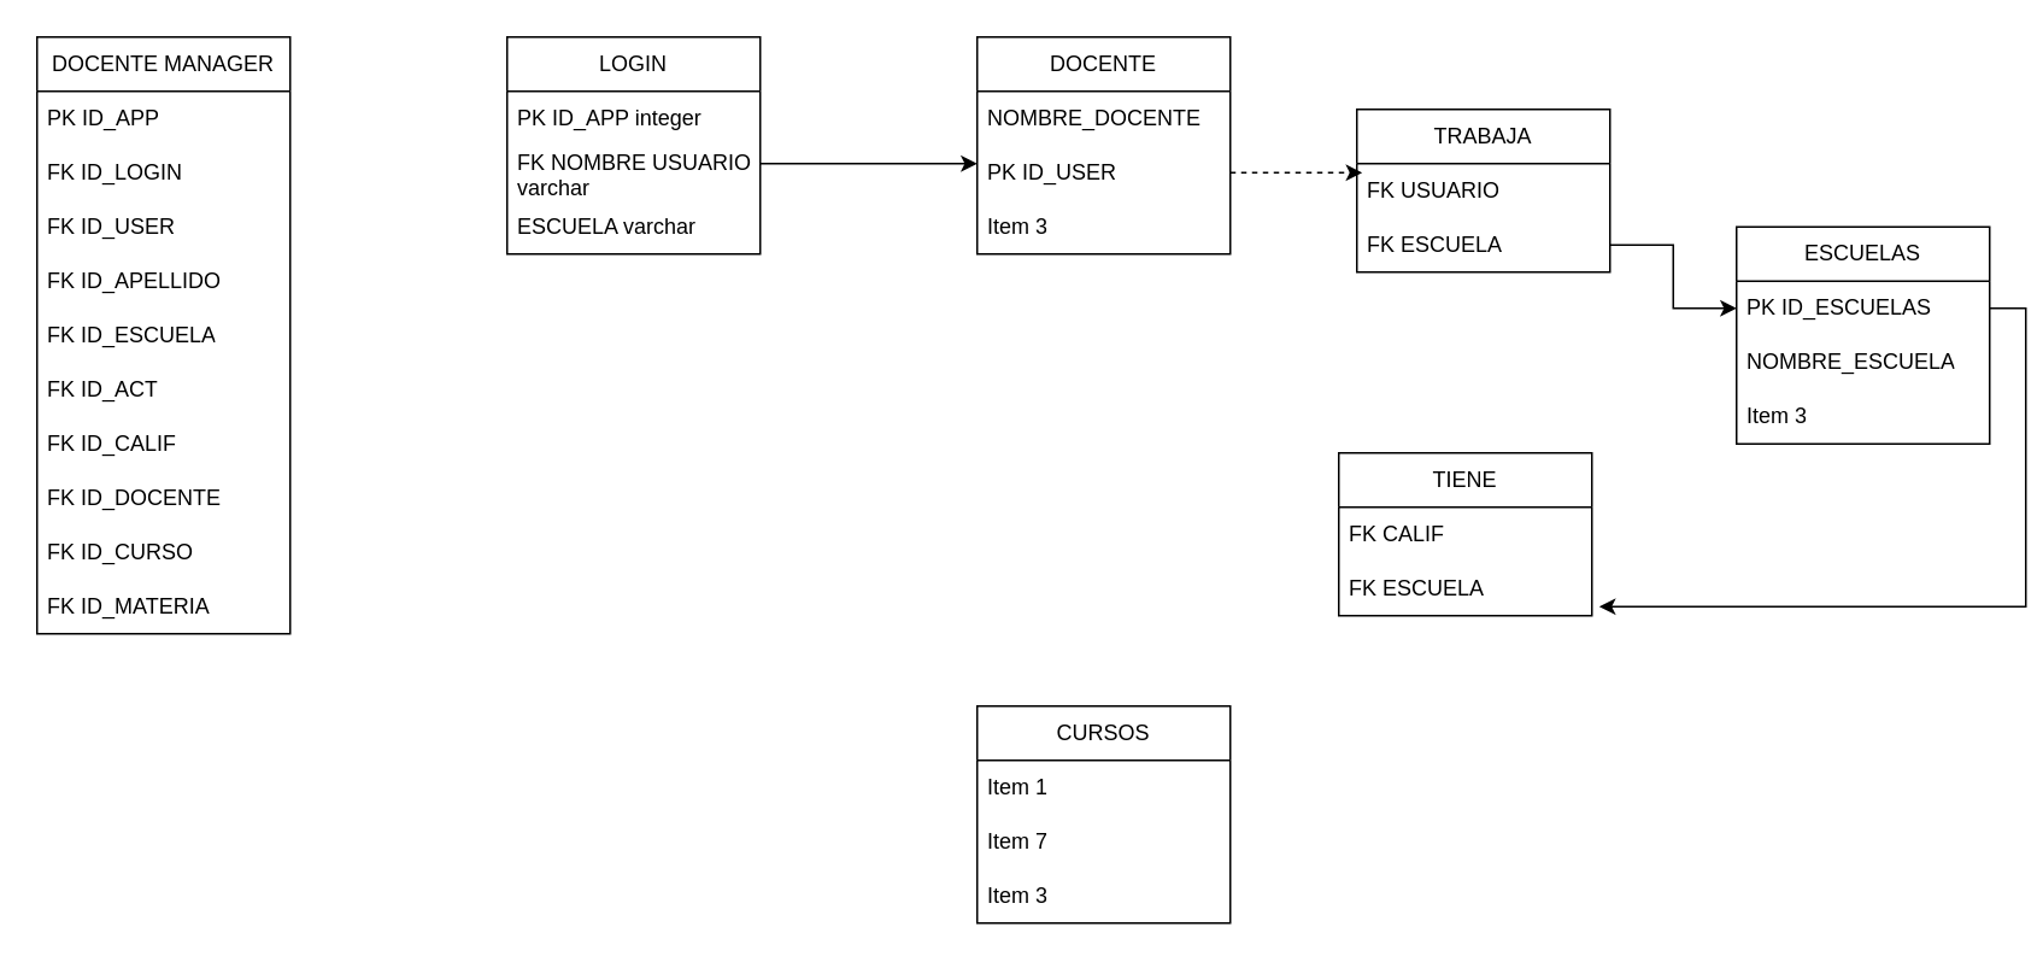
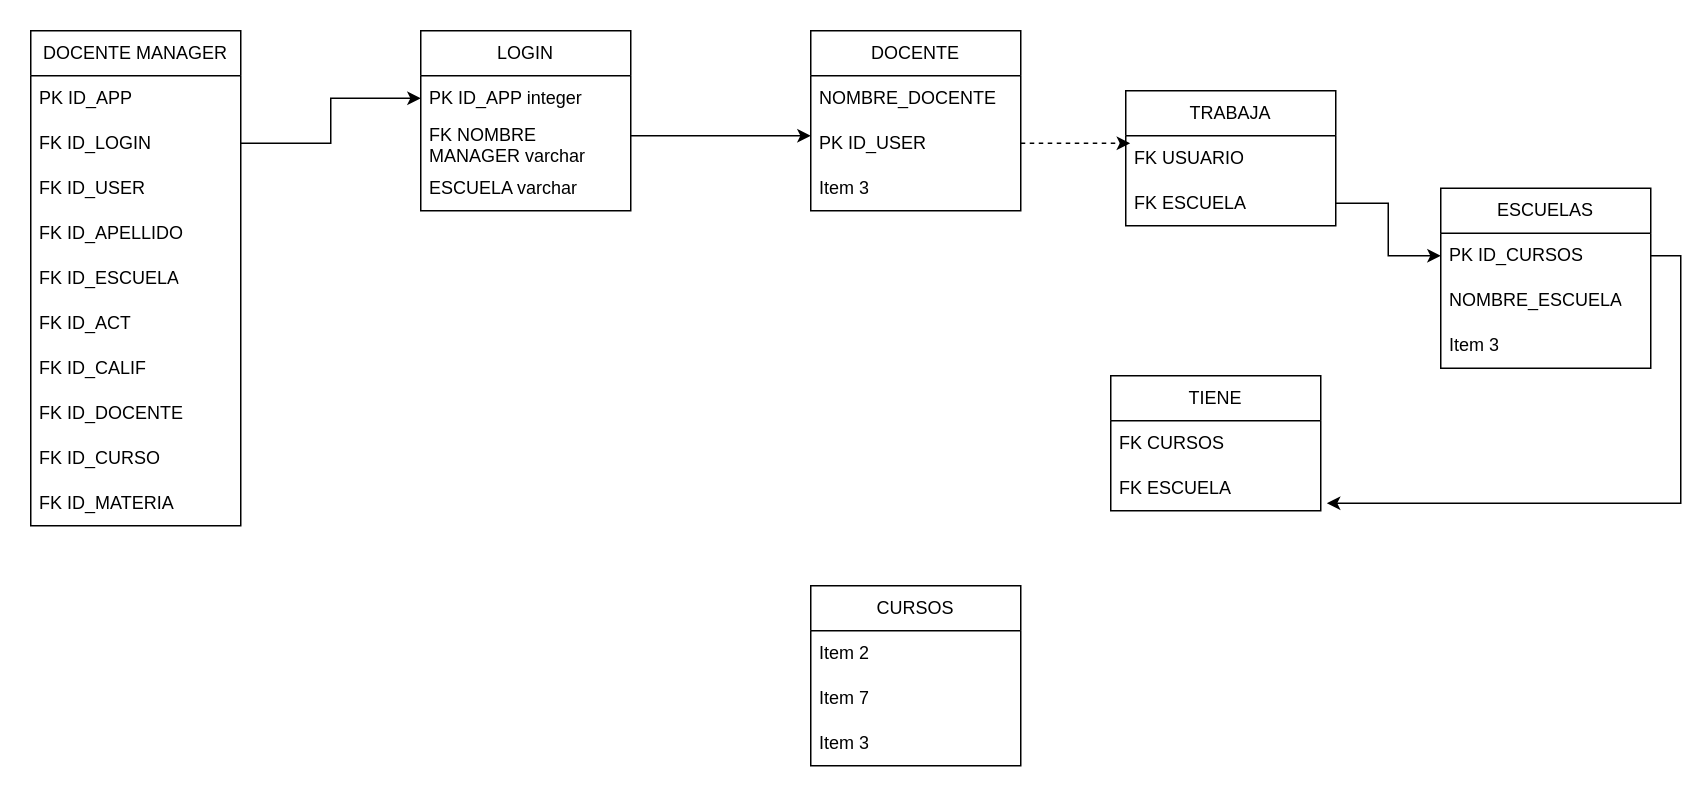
  <mxCell id="0" />
  <mxCell id="1" parent="0" />
  <mxCell id="2" value="DOCENTE MANAGER" style="swimlane;fontStyle=0;childLayout=stackLayout;horizontal=1;startSize=30;horizontalStack=0;resizeParent=1;resizeParentMax=0;resizeLast=0;collapsible=1;marginBottom=0;whiteSpace=wrap;html=1;" vertex="1" parent="1"><mxGeometry x="20" y="20" width="140" height="330" as="geometry" /></mxCell>
  <mxCell id="3" value="PK ID_APP" style="text;strokeColor=none;fillColor=none;align=left;verticalAlign=middle;spacingLeft=4;spacingRight=4;overflow=hidden;points=[[0,0.5],[1,0.5]];portConstraint=eastwest;rotatable=0;whiteSpace=wrap;html=1;" vertex="1" parent="2"><mxGeometry y="30" width="140" height="30" as="geometry" /></mxCell>
  <mxCell id="4" value="FK ID_LOGIN" style="text;strokeColor=none;fillColor=none;align=left;verticalAlign=middle;spacingLeft=4;spacingRight=4;overflow=hidden;points=[[0,0.5],[1,0.5]];portConstraint=eastwest;rotatable=0;whiteSpace=wrap;html=1;" vertex="1" parent="2"><mxGeometry y="60" width="140" height="30" as="geometry" /></mxCell>
  <mxCell id="5" value="FK ID_USER" style="text;strokeColor=none;fillColor=none;align=left;verticalAlign=middle;spacingLeft=4;spacingRight=4;overflow=hidden;points=[[0,0.5],[1,0.5]];portConstraint=eastwest;rotatable=0;whiteSpace=wrap;html=1;" vertex="1" parent="2"><mxGeometry y="90" width="140" height="30" as="geometry" /></mxCell>
  <mxCell id="6" value="FK ID_APELLIDO" style="text;strokeColor=none;fillColor=none;align=left;verticalAlign=middle;spacingLeft=4;spacingRight=4;overflow=hidden;points=[[0,0.5],[1,0.5]];portConstraint=eastwest;rotatable=0;whiteSpace=wrap;html=1;" vertex="1" parent="2"><mxGeometry y="120" width="140" height="30" as="geometry" /></mxCell>
  <mxCell id="7" value="FK ID_ESCUELA" style="text;strokeColor=none;fillColor=none;align=left;verticalAlign=middle;spacingLeft=4;spacingRight=4;overflow=hidden;points=[[0,0.5],[1,0.5]];portConstraint=eastwest;rotatable=0;whiteSpace=wrap;html=1;" vertex="1" parent="2"><mxGeometry y="150" width="140" height="30" as="geometry" /></mxCell>
  <mxCell id="8" value="&lt;div&gt;FK ID_ACT&lt;/div&gt;" style="text;strokeColor=none;fillColor=none;align=left;verticalAlign=middle;spacingLeft=4;spacingRight=4;overflow=hidden;points=[[0,0.5],[1,0.5]];portConstraint=eastwest;rotatable=0;whiteSpace=wrap;html=1;" vertex="1" parent="2"><mxGeometry y="180" width="140" height="30" as="geometry" /></mxCell>
  <mxCell id="9" value="FK ID_CALIF" style="text;strokeColor=none;fillColor=none;align=left;verticalAlign=middle;spacingLeft=4;spacingRight=4;overflow=hidden;points=[[0,0.5],[1,0.5]];portConstraint=eastwest;rotatable=0;whiteSpace=wrap;html=1;" vertex="1" parent="2"><mxGeometry y="210" width="140" height="30" as="geometry" /></mxCell>
  <mxCell id="10" value="FK ID_DOCENTE " style="text;strokeColor=none;fillColor=none;align=left;verticalAlign=middle;spacingLeft=4;spacingRight=4;overflow=hidden;points=[[0,0.5],[1,0.5]];portConstraint=eastwest;rotatable=0;whiteSpace=wrap;html=1;" vertex="1" parent="2"><mxGeometry y="240" width="140" height="30" as="geometry" /></mxCell>
  <mxCell id="11" value="FK ID_CURSO " style="text;strokeColor=none;fillColor=none;align=left;verticalAlign=middle;spacingLeft=4;spacingRight=4;overflow=hidden;points=[[0,0.5],[1,0.5]];portConstraint=eastwest;rotatable=0;whiteSpace=wrap;html=1;" vertex="1" parent="2"><mxGeometry y="270" width="140" height="30" as="geometry" /></mxCell>
  <mxCell id="12" value="FK ID_MATERIA " style="text;strokeColor=none;fillColor=none;align=left;verticalAlign=middle;spacingLeft=4;spacingRight=4;overflow=hidden;points=[[0,0.5],[1,0.5]];portConstraint=eastwest;rotatable=0;whiteSpace=wrap;html=1;" vertex="1" parent="2"><mxGeometry y="300" width="140" height="30" as="geometry" /></mxCell>
  <mxCell id="13" value="LOGIN " style="swimlane;fontStyle=0;childLayout=stackLayout;horizontal=1;startSize=30;horizontalStack=0;resizeParent=1;resizeParentMax=0;resizeLast=0;collapsible=1;marginBottom=0;whiteSpace=wrap;html=1;" vertex="1" parent="1"><mxGeometry x="280" y="20" width="140" height="120" as="geometry" /></mxCell>
  <mxCell id="14" value="PK ID_APP integer " style="text;strokeColor=none;fillColor=none;align=left;verticalAlign=middle;spacingLeft=4;spacingRight=4;overflow=hidden;points=[[0,0.5],[1,0.5]];portConstraint=eastwest;rotatable=0;whiteSpace=wrap;html=1;" vertex="1" parent="13"><mxGeometry y="30" width="140" height="30" as="geometry" /></mxCell>
- <mxCell id="15" value="FK NOMBRE USUARIO varchar " style="text;strokeColor=none;fillColor=none;align=left;verticalAlign=middle;spacingLeft=4;spacingRight=4;overflow=hidden;points=[[0,0.5],[1,0.5]];portConstraint=eastwest;rotatable=0;whiteSpace=wrap;html=1;" vertex="1" parent="13"><mxGeometry y="60" width="140" height="30" as="geometry" /></mxCell>
+ <mxCell id="15" value="FK NOMBRE MANAGER varchar " style="text;strokeColor=none;fillColor=none;align=left;verticalAlign=middle;spacingLeft=4;spacingRight=4;overflow=hidden;points=[[0,0.5],[1,0.5]];portConstraint=eastwest;rotatable=0;whiteSpace=wrap;html=1;" vertex="1" parent="13"><mxGeometry y="60" width="140" height="30" as="geometry" /></mxCell>
  <mxCell id="16" value="ESCUELA varchar " style="text;strokeColor=none;fillColor=none;align=left;verticalAlign=middle;spacingLeft=4;spacingRight=4;overflow=hidden;points=[[0,0.5],[1,0.5]];portConstraint=eastwest;rotatable=0;whiteSpace=wrap;html=1;" vertex="1" parent="13"><mxGeometry y="90" width="140" height="30" as="geometry" /></mxCell>
+ <mxCell id="17" style="edgeStyle=orthogonalEdgeStyle;rounded=0;orthogonalLoop=1;jettySize=auto;html=1;exitX=1;exitY=0.5;exitDx=0;exitDy=0;entryX=0;entryY=0.5;entryDx=0;entryDy=0;" edge="1" parent="1" source="4" target="14"><mxGeometry relative="1" as="geometry" /></mxCell>
  <mxCell id="18" value="DOCENTE" style="swimlane;fontStyle=0;childLayout=stackLayout;horizontal=1;startSize=30;horizontalStack=0;resizeParent=1;resizeParentMax=0;resizeLast=0;collapsible=1;marginBottom=0;whiteSpace=wrap;html=1;" vertex="1" parent="1"><mxGeometry x="540" y="20" width="140" height="120" as="geometry" /></mxCell>
  <mxCell id="19" value="NOMBRE_DOCENTE" style="text;strokeColor=none;fillColor=none;align=left;verticalAlign=middle;spacingLeft=4;spacingRight=4;overflow=hidden;points=[[0,0.5],[1,0.5]];portConstraint=eastwest;rotatable=0;whiteSpace=wrap;html=1;" vertex="1" parent="18"><mxGeometry y="30" width="140" height="30" as="geometry" /></mxCell>
  <mxCell id="20" value="PK ID_USER " style="text;strokeColor=none;fillColor=none;align=left;verticalAlign=middle;spacingLeft=4;spacingRight=4;overflow=hidden;points=[[0,0.5],[1,0.5]];portConstraint=eastwest;rotatable=0;whiteSpace=wrap;html=1;" vertex="1" parent="18"><mxGeometry y="60" width="140" height="30" as="geometry" /></mxCell>
  <mxCell id="21" value="Item 3" style="text;strokeColor=none;fillColor=none;align=left;verticalAlign=middle;spacingLeft=4;spacingRight=4;overflow=hidden;points=[[0,0.5],[1,0.5]];portConstraint=eastwest;rotatable=0;whiteSpace=wrap;html=1;" vertex="1" parent="18"><mxGeometry y="90" width="140" height="30" as="geometry" /></mxCell>
  <mxCell id="22" style="edgeStyle=orthogonalEdgeStyle;rounded=0;orthogonalLoop=1;jettySize=auto;html=1;exitX=1;exitY=0.5;exitDx=0;exitDy=0;entryX=0;entryY=0.5;entryDx=0;entryDy=0;" edge="1" parent="1"><mxGeometry relative="1" as="geometry"><mxPoint x="420" y="90" as="sourcePoint" /><mxPoint x="540" y="90" as="targetPoint" /></mxGeometry></mxCell>
  <mxCell id="23" value="ESCUELAS" style="swimlane;fontStyle=0;childLayout=stackLayout;horizontal=1;startSize=30;horizontalStack=0;resizeParent=1;resizeParentMax=0;resizeLast=0;collapsible=1;marginBottom=0;whiteSpace=wrap;html=1;" vertex="1" parent="1"><mxGeometry x="960" y="125" width="140" height="120" as="geometry" /></mxCell>
- <mxCell id="24" value="PK ID_ESCUELAS" style="text;strokeColor=none;fillColor=none;align=left;verticalAlign=middle;spacingLeft=4;spacingRight=4;overflow=hidden;points=[[0,0.5],[1,0.5]];portConstraint=eastwest;rotatable=0;whiteSpace=wrap;html=1;" vertex="1" parent="23"><mxGeometry y="30" width="140" height="30" as="geometry" /></mxCell>
+ <mxCell id="24" value="PK ID_CURSOS" style="text;strokeColor=none;fillColor=none;align=left;verticalAlign=middle;spacingLeft=4;spacingRight=4;overflow=hidden;points=[[0,0.5],[1,0.5]];portConstraint=eastwest;rotatable=0;whiteSpace=wrap;html=1;" vertex="1" parent="23"><mxGeometry y="30" width="140" height="30" as="geometry" /></mxCell>
  <mxCell id="25" value="NOMBRE_ESCUELA " style="text;strokeColor=none;fillColor=none;align=left;verticalAlign=middle;spacingLeft=4;spacingRight=4;overflow=hidden;points=[[0,0.5],[1,0.5]];portConstraint=eastwest;rotatable=0;whiteSpace=wrap;html=1;" vertex="1" parent="23"><mxGeometry y="60" width="140" height="30" as="geometry" /></mxCell>
  <mxCell id="26" value="Item 3" style="text;strokeColor=none;fillColor=none;align=left;verticalAlign=middle;spacingLeft=4;spacingRight=4;overflow=hidden;points=[[0,0.5],[1,0.5]];portConstraint=eastwest;rotatable=0;whiteSpace=wrap;html=1;" vertex="1" parent="23"><mxGeometry y="90" width="140" height="30" as="geometry" /></mxCell>
  <mxCell id="27" value="TRABAJA " style="swimlane;fontStyle=0;childLayout=stackLayout;horizontal=1;startSize=30;horizontalStack=0;resizeParent=1;resizeParentMax=0;resizeLast=0;collapsible=1;marginBottom=0;whiteSpace=wrap;html=1;" vertex="1" parent="1"><mxGeometry x="750" y="60" width="140" height="90" as="geometry" /></mxCell>
  <mxCell id="28" value="FK USUARIO" style="text;strokeColor=none;fillColor=none;align=left;verticalAlign=middle;spacingLeft=4;spacingRight=4;overflow=hidden;points=[[0,0.5],[1,0.5]];portConstraint=eastwest;rotatable=0;whiteSpace=wrap;html=1;" vertex="1" parent="27"><mxGeometry y="30" width="140" height="30" as="geometry" /></mxCell>
  <mxCell id="29" value="FK ESCUELA " style="text;strokeColor=none;fillColor=none;align=left;verticalAlign=middle;spacingLeft=4;spacingRight=4;overflow=hidden;points=[[0,0.5],[1,0.5]];portConstraint=eastwest;rotatable=0;whiteSpace=wrap;html=1;" vertex="1" parent="27"><mxGeometry y="60" width="140" height="30" as="geometry" /></mxCell>
  <mxCell id="30" style="edgeStyle=orthogonalEdgeStyle;rounded=0;orthogonalLoop=1;jettySize=auto;html=1;entryX=0.021;entryY=0.167;entryDx=0;entryDy=0;entryPerimeter=0;dashed=1;" edge="1" parent="1" source="20" target="28"><mxGeometry relative="1" as="geometry" /></mxCell>
  <mxCell id="31" style="edgeStyle=orthogonalEdgeStyle;rounded=0;orthogonalLoop=1;jettySize=auto;html=1;exitX=1;exitY=0.5;exitDx=0;exitDy=0;entryX=0;entryY=0.5;entryDx=0;entryDy=0;" edge="1" parent="1" source="29" target="24"><mxGeometry relative="1" as="geometry" /></mxCell>
  <mxCell id="32" value="TIENE " style="swimlane;fontStyle=0;childLayout=stackLayout;horizontal=1;startSize=30;horizontalStack=0;resizeParent=1;resizeParentMax=0;resizeLast=0;collapsible=1;marginBottom=0;whiteSpace=wrap;html=1;" vertex="1" parent="1"><mxGeometry x="740" y="250" width="140" height="90" as="geometry" /></mxCell>
- <mxCell id="33" value="&lt;div&gt;FK CALIF&lt;/div&gt;" style="text;strokeColor=none;fillColor=none;align=left;verticalAlign=middle;spacingLeft=4;spacingRight=4;overflow=hidden;points=[[0,0.5],[1,0.5]];portConstraint=eastwest;rotatable=0;whiteSpace=wrap;html=1;" vertex="1" parent="32"><mxGeometry y="30" width="140" height="30" as="geometry" /></mxCell>
+ <mxCell id="33" value="&lt;div&gt;FK CURSOS&lt;/div&gt;" style="text;strokeColor=none;fillColor=none;align=left;verticalAlign=middle;spacingLeft=4;spacingRight=4;overflow=hidden;points=[[0,0.5],[1,0.5]];portConstraint=eastwest;rotatable=0;whiteSpace=wrap;html=1;" vertex="1" parent="32"><mxGeometry y="30" width="140" height="30" as="geometry" /></mxCell>
  <mxCell id="34" value="FK ESCUELA" style="text;strokeColor=none;fillColor=none;align=left;verticalAlign=middle;spacingLeft=4;spacingRight=4;overflow=hidden;points=[[0,0.5],[1,0.5]];portConstraint=eastwest;rotatable=0;whiteSpace=wrap;html=1;" vertex="1" parent="32"><mxGeometry y="60" width="140" height="30" as="geometry" /></mxCell>
  <mxCell id="35" value="CURSOS " style="swimlane;fontStyle=0;childLayout=stackLayout;horizontal=1;startSize=30;horizontalStack=0;resizeParent=1;resizeParentMax=0;resizeLast=0;collapsible=1;marginBottom=0;whiteSpace=wrap;html=1;" vertex="1" parent="1"><mxGeometry x="540" y="390" width="140" height="120" as="geometry" /></mxCell>
- <mxCell id="36" value="Item 1" style="text;strokeColor=none;fillColor=none;align=left;verticalAlign=middle;spacingLeft=4;spacingRight=4;overflow=hidden;points=[[0,0.5],[1,0.5]];portConstraint=eastwest;rotatable=0;whiteSpace=wrap;html=1;" vertex="1" parent="35"><mxGeometry y="30" width="140" height="30" as="geometry" /></mxCell>
+ <mxCell id="36" value="Item 2" style="text;strokeColor=none;fillColor=none;align=left;verticalAlign=middle;spacingLeft=4;spacingRight=4;overflow=hidden;points=[[0,0.5],[1,0.5]];portConstraint=eastwest;rotatable=0;whiteSpace=wrap;html=1;" vertex="1" parent="35"><mxGeometry y="30" width="140" height="30" as="geometry" /></mxCell>
  <mxCell id="37" value="Item 7" style="text;strokeColor=none;fillColor=none;align=left;verticalAlign=middle;spacingLeft=4;spacingRight=4;overflow=hidden;points=[[0,0.5],[1,0.5]];portConstraint=eastwest;rotatable=0;whiteSpace=wrap;html=1;" vertex="1" parent="35"><mxGeometry y="60" width="140" height="30" as="geometry" /></mxCell>
  <mxCell id="38" value="Item 3" style="text;strokeColor=none;fillColor=none;align=left;verticalAlign=middle;spacingLeft=4;spacingRight=4;overflow=hidden;points=[[0,0.5],[1,0.5]];portConstraint=eastwest;rotatable=0;whiteSpace=wrap;html=1;" vertex="1" parent="35"><mxGeometry y="90" width="140" height="30" as="geometry" /></mxCell>
  <mxCell id="39" style="edgeStyle=orthogonalEdgeStyle;rounded=0;orthogonalLoop=1;jettySize=auto;html=1;exitX=1;exitY=0.5;exitDx=0;exitDy=0;entryX=1.029;entryY=0.833;entryDx=0;entryDy=0;entryPerimeter=0;" edge="1" parent="1" source="24" target="34"><mxGeometry relative="1" as="geometry" /></mxCell>
